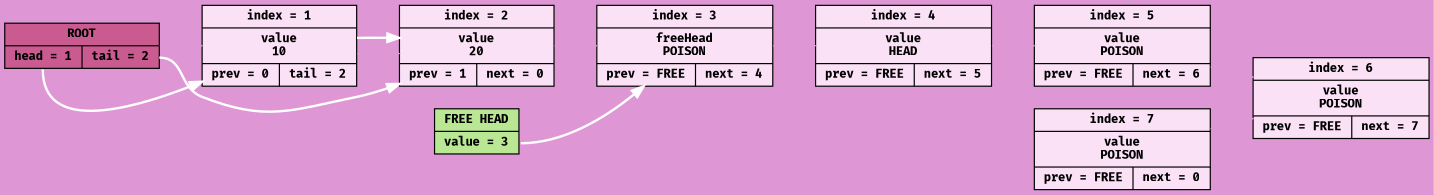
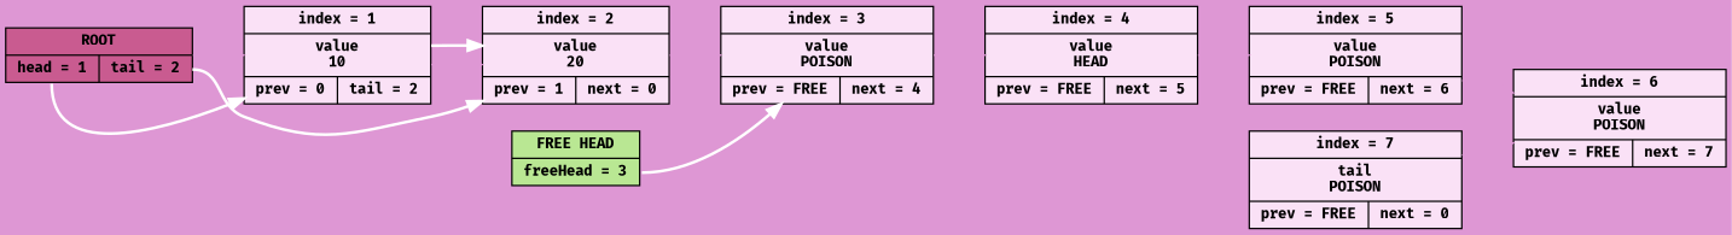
  digraph {
    bgcolor="#de97d4"
    rankdir=LR
    node [color="#000000" fillcolor="#fae1f6" fontname="Fira Code Bold" fontsize=10 shape=record style=filled]
    edge [color="#de97d4" weight=1000000000]
    n1 [fillcolor="#c95b90" label="ROOT|{<head>head = 1|<tail>tail = 2}"]
    n2 [label="index = 1|value\n10|{prev = 0|tail = 2}"]
    n3 [label="index = 2|value\n20|{prev = 1|next = 0}"]
-   n4 [label="index = 3|freeHead\nPOISON|{prev = FREE|next = 4}"]
-   n5 [fillcolor="#b9e793" label="FREE HEAD|<freeHead>value = 3"]
+   n4 [label="index = 3|value\nPOISON|{prev = FREE|next = 4}"]
+   n5 [fillcolor="#b9e793" label="FREE HEAD|<freeHead>freeHead = 3"]
    n6 [label="index = 4|value\nHEAD|{prev = FREE|next = 5}"]
    n7 [label="index = 5|value\nPOISON|{prev = FREE|next = 6}"]
    n8 [label="index = 6|value\nPOISON|{prev = FREE|next = 7}"]
-   n9 [label="index = 7|value\nPOISON|{prev = FREE|next = 0}"]
+   n9 [label="index = 7|tail\nPOISON|{prev = FREE|next = 0}"]
    n1 -> n2
    n1 -> n2 [color=white style=bold tailport=head weight=""]
    n1 -> n3 [color=white style=bold tailport=tail weight=""]
    n2 -> n3
    n2 -> n3 [color=white style=bold weight=""]
    n3 -> n4
    n4 -> n6
    n5 -> n4 [color=white style=bold tailport=freeHead weight=""]
    n6 -> n7
    n7 -> n8
    n9 -> n8
  }
